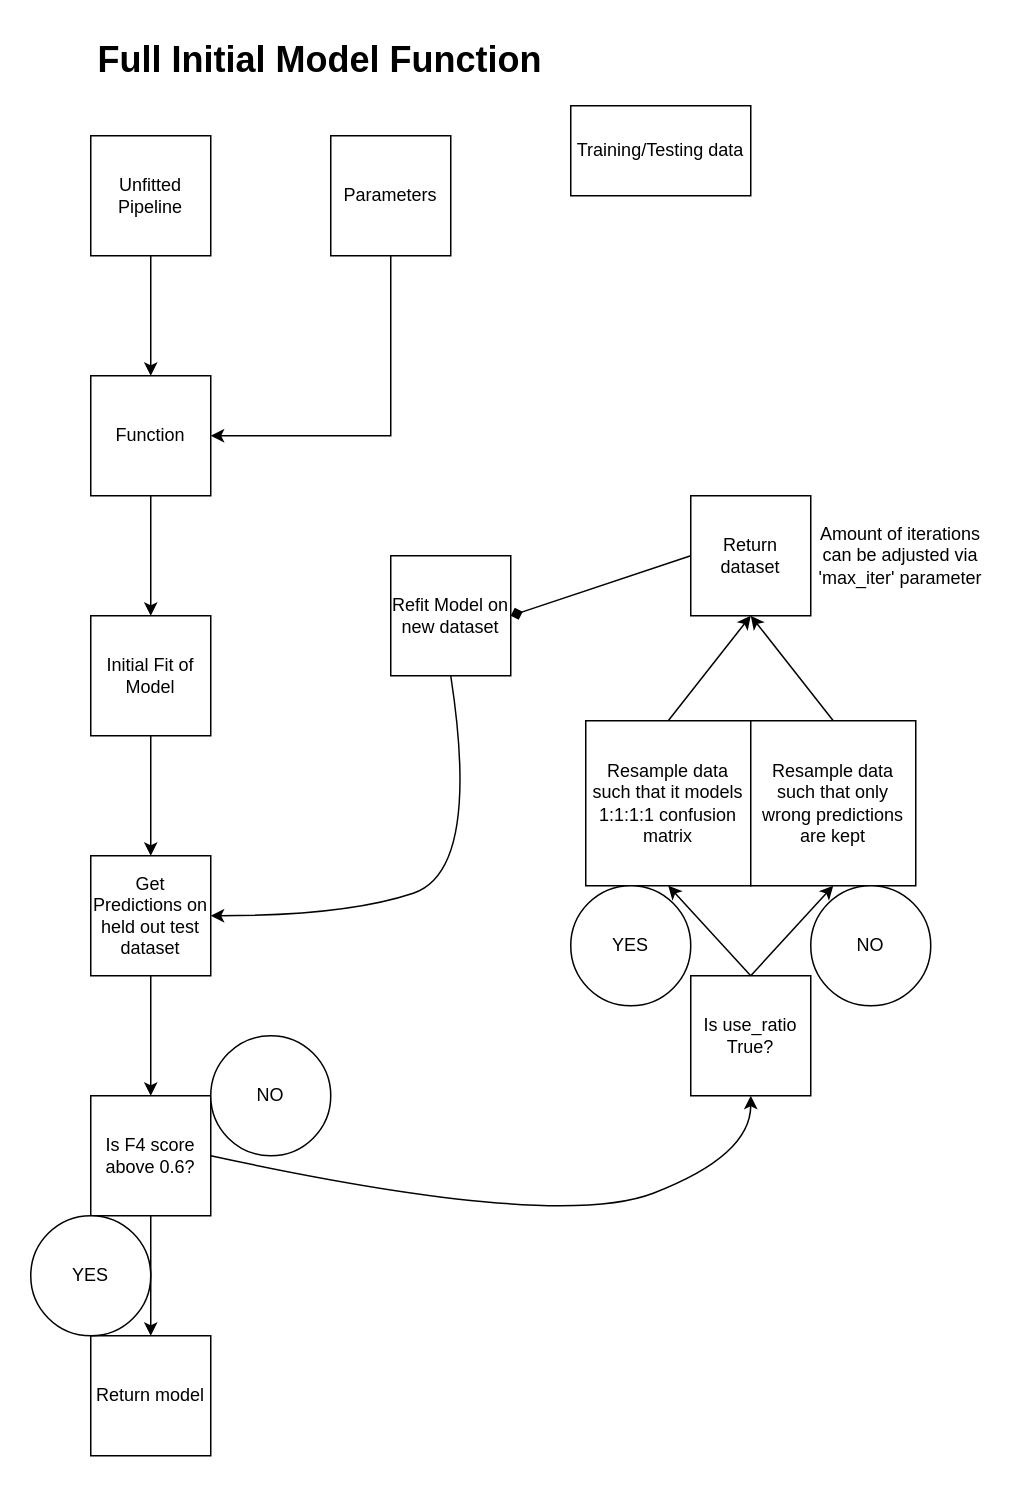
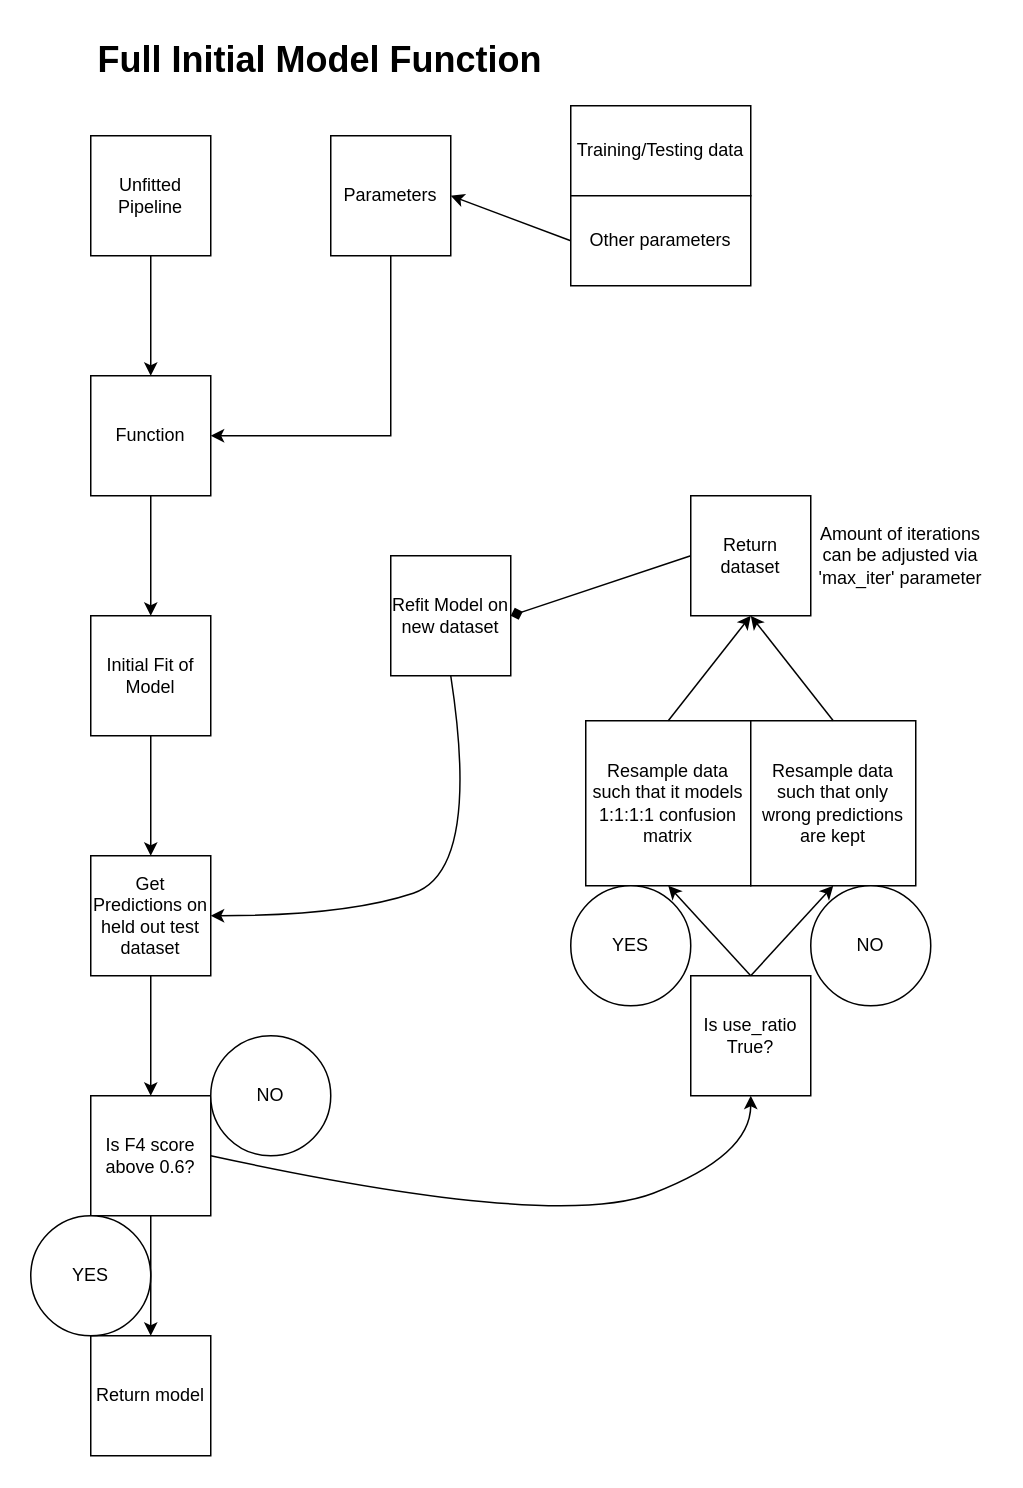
  <mxCell id="0" />
  <mxCell id="1" parent="0" />
  <mxCell id="2" value="" style="edgeStyle=orthogonalEdgeStyle;rounded=0;orthogonalLoop=1;jettySize=auto;html=1;" edge="1" parent="1" source="3" target="7"><mxGeometry relative="1" as="geometry" /></mxCell>
  <mxCell id="3" value="Function" style="whiteSpace=wrap;html=1;aspect=fixed;" vertex="1" parent="1"><mxGeometry x="60" y="250" width="80" height="80" as="geometry" /></mxCell>
  <mxCell id="4" value="Unfitted Pipeline" style="whiteSpace=wrap;html=1;aspect=fixed;" vertex="1" parent="1"><mxGeometry x="60" y="90" width="80" height="80" as="geometry" /></mxCell>
  <mxCell id="5" value="Parameters" style="whiteSpace=wrap;html=1;aspect=fixed;" vertex="1" parent="1"><mxGeometry x="220" y="90" width="80" height="80" as="geometry" /></mxCell>
  <mxCell id="6" value="" style="edgeStyle=orthogonalEdgeStyle;rounded=0;orthogonalLoop=1;jettySize=auto;html=1;" edge="1" parent="1" source="7" target="14"><mxGeometry relative="1" as="geometry" /></mxCell>
  <mxCell id="7" value="Initial Fit of Model" style="whiteSpace=wrap;html=1;aspect=fixed;" vertex="1" parent="1"><mxGeometry x="60" y="410" width="80" height="80" as="geometry" /></mxCell>
  <mxCell id="8" value="" style="endArrow=classic;html=1;rounded=0;exitX=0.5;exitY=1;exitDx=0;exitDy=0;entryX=0.5;entryY=0;entryDx=0;entryDy=0;" edge="1" parent="1" source="4" target="3"><mxGeometry width="50" height="50" relative="1" as="geometry"><mxPoint x="340" y="190" as="sourcePoint" /><mxPoint x="390" y="140" as="targetPoint" /></mxGeometry></mxCell>
  <mxCell id="9" value="" style="endArrow=classic;html=1;rounded=0;entryX=1;entryY=0.5;entryDx=0;entryDy=0;exitX=0.5;exitY=1;exitDx=0;exitDy=0;" edge="1" parent="1" source="5" target="3"><mxGeometry width="50" height="50" relative="1" as="geometry"><mxPoint x="340" y="190" as="sourcePoint" /><mxPoint x="390" y="140" as="targetPoint" /><Array as="points"><mxPoint x="260" y="290" /></Array></mxGeometry></mxCell>
  <mxCell id="10" value="Training/Testing data" style="whiteSpace=wrap;html=1;" vertex="1" parent="1"><mxGeometry x="380" y="70" width="120" height="60" as="geometry" /></mxCell>
+ <mxCell id="11" value="Other parameters" style="whiteSpace=wrap;html=1;" vertex="1" parent="1"><mxGeometry x="380" y="130" width="120" height="60" as="geometry" /></mxCell>
+ <mxCell id="12" value="" style="endArrow=classic;html=1;rounded=0;entryX=1;entryY=0.5;entryDx=0;entryDy=0;exitX=0;exitY=0.5;exitDx=0;exitDy=0;" edge="1" parent="1" source="11" target="5"><mxGeometry width="50" height="50" relative="1" as="geometry"><mxPoint x="390" y="90" as="sourcePoint" /><mxPoint x="310" y="140" as="targetPoint" /></mxGeometry></mxCell>
  <mxCell id="13" value="" style="edgeStyle=orthogonalEdgeStyle;rounded=0;orthogonalLoop=1;jettySize=auto;html=1;" edge="1" parent="1" source="14" target="16"><mxGeometry relative="1" as="geometry" /></mxCell>
  <mxCell id="14" value="Get Predictions on held out test dataset" style="whiteSpace=wrap;html=1;aspect=fixed;" vertex="1" parent="1"><mxGeometry x="60" y="570" width="80" height="80" as="geometry" /></mxCell>
  <mxCell id="15" value="" style="edgeStyle=orthogonalEdgeStyle;rounded=0;orthogonalLoop=1;jettySize=auto;html=1;" edge="1" parent="1" source="16" target="17"><mxGeometry relative="1" as="geometry" /></mxCell>
  <mxCell id="16" value="Is F4 score above 0.6?" style="whiteSpace=wrap;html=1;aspect=fixed;" vertex="1" parent="1"><mxGeometry x="60" y="730" width="80" height="80" as="geometry" /></mxCell>
  <mxCell id="17" value="Return model" style="whiteSpace=wrap;html=1;aspect=fixed;" vertex="1" parent="1"><mxGeometry x="60" y="890" width="80" height="80" as="geometry" /></mxCell>
  <mxCell id="18" value="YES" style="ellipse;whiteSpace=wrap;html=1;" vertex="1" parent="1"><mxGeometry x="20" y="810" width="80" height="80" as="geometry" /></mxCell>
  <mxCell id="19" value="NO" style="ellipse;whiteSpace=wrap;html=1;" vertex="1" parent="1"><mxGeometry x="140" y="690" width="80" height="80" as="geometry" /></mxCell>
  <mxCell id="20" value="" style="curved=1;endArrow=classic;html=1;rounded=0;exitX=1;exitY=0.5;exitDx=0;exitDy=0;entryX=0.5;entryY=1;entryDx=0;entryDy=0;" edge="1" parent="1" source="16" target="21"><mxGeometry width="50" height="50" relative="1" as="geometry"><mxPoint x="270" y="730" as="sourcePoint" /><mxPoint x="490" y="830" as="targetPoint" /><Array as="points"><mxPoint x="370" y="820" /><mxPoint x="500" y="770" /></Array></mxGeometry></mxCell>
  <mxCell id="21" value="Is use_ratio True?" style="whiteSpace=wrap;html=1;aspect=fixed;" vertex="1" parent="1"><mxGeometry x="460" y="650" width="80" height="80" as="geometry" /></mxCell>
  <mxCell id="22" value="Resample data such that it models 1:1:1:1 confusion matrix" style="whiteSpace=wrap;html=1;aspect=fixed;" vertex="1" parent="1"><mxGeometry x="390" y="480" width="110" height="110" as="geometry" /></mxCell>
  <mxCell id="23" value="Resample data such that only wrong predictions are kept" style="whiteSpace=wrap;html=1;aspect=fixed;" vertex="1" parent="1"><mxGeometry x="500" y="480" width="110" height="110" as="geometry" /></mxCell>
  <mxCell id="24" value="Return dataset" style="whiteSpace=wrap;html=1;aspect=fixed;" vertex="1" parent="1"><mxGeometry x="460" y="330" width="80" height="80" as="geometry" /></mxCell>
  <mxCell id="25" value="Refit Model on new dataset" style="whiteSpace=wrap;html=1;aspect=fixed;" vertex="1" parent="1"><mxGeometry x="260" y="370" width="80" height="80" as="geometry" /></mxCell>
  <mxCell id="26" value="" style="curved=1;endArrow=classic;html=1;rounded=0;entryX=1;entryY=0.5;entryDx=0;entryDy=0;exitX=0.5;exitY=1;exitDx=0;exitDy=0;" edge="1" parent="1" source="25" target="14"><mxGeometry width="50" height="50" relative="1" as="geometry"><mxPoint x="270" y="490" as="sourcePoint" /><mxPoint x="320" y="440" as="targetPoint" /><Array as="points"><mxPoint x="320" y="580" /><mxPoint x="230" y="610" /></Array></mxGeometry></mxCell>
  <mxCell id="27" value="" style="endArrow=diamond;html=1;rounded=0;entryX=1;entryY=0.5;entryDx=0;entryDy=0;exitX=0;exitY=0.5;exitDx=0;exitDy=0;" edge="1" parent="1" source="24" target="25"><mxGeometry width="50" height="50" relative="1" as="geometry"><mxPoint x="270" y="490" as="sourcePoint" /><mxPoint x="320" y="440" as="targetPoint" /></mxGeometry></mxCell>
  <mxCell id="28" value="" style="endArrow=classic;html=1;rounded=0;entryX=0.5;entryY=1;entryDx=0;entryDy=0;exitX=0.5;exitY=0;exitDx=0;exitDy=0;" edge="1" parent="1" source="22" target="24"><mxGeometry width="50" height="50" relative="1" as="geometry"><mxPoint x="270" y="490" as="sourcePoint" /><mxPoint x="320" y="440" as="targetPoint" /></mxGeometry></mxCell>
  <mxCell id="29" value="" style="endArrow=classic;html=1;rounded=0;entryX=0.5;entryY=1;entryDx=0;entryDy=0;exitX=0.5;exitY=0;exitDx=0;exitDy=0;" edge="1" parent="1" source="23" target="24"><mxGeometry width="50" height="50" relative="1" as="geometry"><mxPoint x="270" y="490" as="sourcePoint" /><mxPoint x="320" y="440" as="targetPoint" /></mxGeometry></mxCell>
  <mxCell id="30" value="" style="endArrow=classic;html=1;rounded=0;entryX=0.5;entryY=1;entryDx=0;entryDy=0;exitX=0.5;exitY=0;exitDx=0;exitDy=0;" edge="1" parent="1" source="21" target="22"><mxGeometry width="50" height="50" relative="1" as="geometry"><mxPoint x="270" y="490" as="sourcePoint" /><mxPoint x="320" y="440" as="targetPoint" /></mxGeometry></mxCell>
  <mxCell id="31" value="" style="endArrow=classic;html=1;rounded=0;entryX=0.5;entryY=1;entryDx=0;entryDy=0;" edge="1" parent="1" target="23"><mxGeometry width="50" height="50" relative="1" as="geometry"><mxPoint x="500" y="650" as="sourcePoint" /><mxPoint x="320" y="440" as="targetPoint" /></mxGeometry></mxCell>
  <mxCell id="32" value="NO" style="ellipse;whiteSpace=wrap;html=1;" vertex="1" parent="1"><mxGeometry x="540" y="590" width="80" height="80" as="geometry" /></mxCell>
  <mxCell id="33" value="YES" style="ellipse;whiteSpace=wrap;html=1;" vertex="1" parent="1"><mxGeometry x="380" y="590" width="80" height="80" as="geometry" /></mxCell>
  <mxCell id="34" value="Amount of iterations can be adjusted via 'max_iter' parameter" style="text;html=1;strokeColor=none;fillColor=none;align=center;verticalAlign=middle;whiteSpace=wrap;rounded=0;" vertex="1" parent="1"><mxGeometry x="540" y="315" width="120" height="110" as="geometry" /></mxCell>
  <mxCell id="35" value="&lt;h1&gt;&lt;span style=&quot;background-color: initial;&quot;&gt;Full Initial Model Function&lt;/span&gt;&lt;span style=&quot;background-color: initial; font-size: 12px; font-weight: normal;&quot;&gt;&amp;nbsp;&lt;/span&gt;&lt;br&gt;&lt;/h1&gt;" style="text;html=1;strokeColor=none;fillColor=none;spacing=5;spacingTop=-20;whiteSpace=wrap;overflow=hidden;rounded=0;" vertex="1" parent="1"><mxGeometry x="60" y="20" width="510" height="40" as="geometry" /></mxCell>
